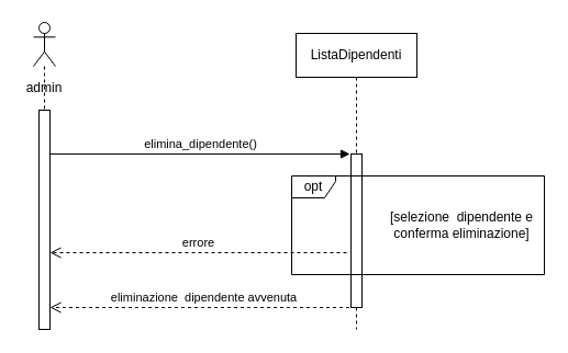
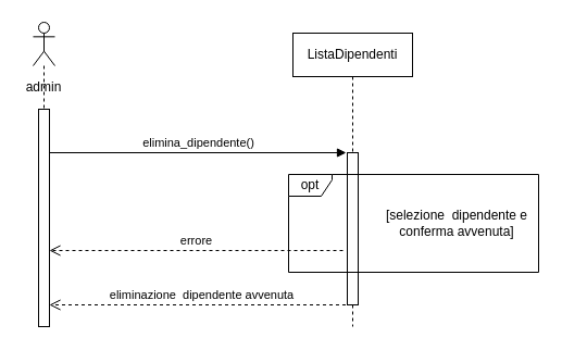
  <mxCell id="0" />
  <mxCell id="1" parent="0" />
  <mxCell id="2" value="" style="shape=umlLifeline;participant=umlActor;perimeter=lifelinePerimeter;whiteSpace=wrap;html=1;container=1;collapsible=0;recursiveResize=0;verticalAlign=top;spacingTop=36;outlineConnect=0;" vertex="1" parent="1"><mxGeometry x="30" y="20" width="20" height="90" as="geometry" /></mxCell>
  <mxCell id="3" value="" style="html=1;points=[];perimeter=orthogonalPerimeter;" vertex="1" parent="1"><mxGeometry x="35" y="100" width="10" height="200" as="geometry" /></mxCell>
  <mxCell id="4" value="admin" style="text;html=1;strokeColor=none;fillColor=none;align=center;verticalAlign=middle;whiteSpace=wrap;rounded=0;" vertex="1" parent="1"><mxGeometry x="20" y="70" width="40" height="20" as="geometry" /></mxCell>
  <mxCell id="5" value="&lt;div&gt;ListaDipendenti&lt;/div&gt;" style="shape=umlLifeline;perimeter=lifelinePerimeter;whiteSpace=wrap;html=1;container=1;collapsible=0;recursiveResize=0;outlineConnect=0;" vertex="1" parent="1"><mxGeometry x="269" y="30" width="110" height="270" as="geometry" /></mxCell>
  <mxCell id="6" value="" style="html=1;points=[];perimeter=orthogonalPerimeter;" vertex="1" parent="5"><mxGeometry x="50" y="110" width="10" height="140" as="geometry" /></mxCell>
  <mxCell id="7" value="elimina_dipendente()" style="html=1;verticalAlign=bottom;endArrow=block;" edge="1" parent="1"><mxGeometry width="80" relative="1" as="geometry"><mxPoint x="45" y="140" as="sourcePoint" /><mxPoint x="318" y="140" as="targetPoint" /></mxGeometry></mxCell>
  <mxCell id="8" value="errore" style="html=1;verticalAlign=bottom;endArrow=open;dashed=1;endSize=8;" edge="1" parent="1"><mxGeometry relative="1" as="geometry"><mxPoint x="315" y="230" as="sourcePoint" /><mxPoint x="45" y="230" as="targetPoint" /></mxGeometry></mxCell>
  <mxCell id="9" value="opt" style="shape=umlFrame;whiteSpace=wrap;html=1;width=40;height=20;" vertex="1" parent="1"><mxGeometry x="265" y="160" width="230" height="90" as="geometry" /></mxCell>
- <mxCell id="10" value="[selezione&amp;nbsp; dipendente e conferma eliminazione]" style="text;html=1;strokeColor=none;fillColor=none;align=center;verticalAlign=middle;whiteSpace=wrap;rounded=0;" vertex="1" parent="1"><mxGeometry x="345" y="170" width="150" height="70" as="geometry" /></mxCell>
+ <mxCell id="10" value="[selezione&amp;nbsp; dipendente e conferma avvenuta]" style="text;html=1;strokeColor=none;fillColor=none;align=center;verticalAlign=middle;whiteSpace=wrap;rounded=0;" vertex="1" parent="1"><mxGeometry x="345" y="170" width="150" height="70" as="geometry" /></mxCell>
  <mxCell id="11" value="eliminazione&amp;nbsp; dipendente avvenuta" style="html=1;verticalAlign=bottom;endArrow=open;dashed=1;endSize=8;" edge="1" parent="1" source="5"><mxGeometry relative="1" as="geometry"><mxPoint x="125" y="280" as="sourcePoint" /><mxPoint x="45" y="280" as="targetPoint" /></mxGeometry></mxCell>
